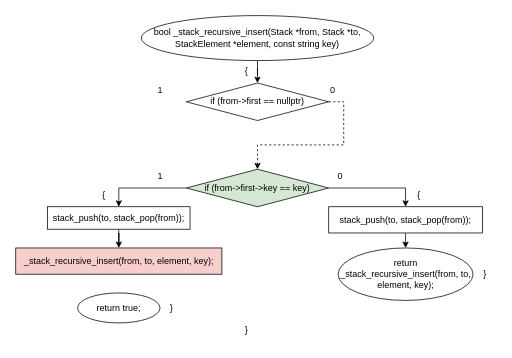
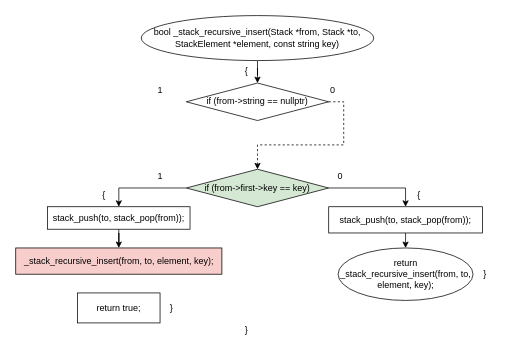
  <mxCell id="0" />
  <mxCell id="1" parent="0" />
  <mxCell id="2" value="" style="edgeStyle=orthogonalEdgeStyle;rounded=0;orthogonalLoop=1;jettySize=auto;html=1;" parent="1" source="3" target="5" edge="1"><mxGeometry relative="1" as="geometry" /></mxCell>
  <mxCell id="3" value="bool _stack_recursive_insert(Stack *from, Stack *to, StackElement *element, const string key)" style="ellipse;whiteSpace=wrap;html=1;" parent="1" vertex="1"><mxGeometry x="188" y="20" width="310" height="60" as="geometry" /></mxCell>
  <mxCell id="4" style="edgeStyle=orthogonalEdgeStyle;rounded=0;orthogonalLoop=1;jettySize=auto;html=1;exitX=1;exitY=0.5;exitDx=0;exitDy=0;entryX=0.5;entryY=0;entryDx=0;entryDy=0;dashed=1;" parent="1" source="5" target="10" edge="1"><mxGeometry relative="1" as="geometry" /></mxCell>
- <mxCell id="5" value="if (from-&amp;gt;first == nullptr)" style="rhombus;whiteSpace=wrap;html=1;" parent="1" vertex="1"><mxGeometry x="248" y="110" width="190" height="50" as="geometry" /></mxCell>
+ <mxCell id="5" value="if (from-&amp;gt;string == nullptr)" style="rhombus;whiteSpace=wrap;html=1;" parent="1" vertex="1"><mxGeometry x="248" y="110" width="190" height="50" as="geometry" /></mxCell>
  <mxCell id="6" value="{" style="text;html=1;align=center;verticalAlign=middle;resizable=0;points=[];autosize=1;strokeColor=none;fillColor=none;" parent="1" vertex="1"><mxGeometry x="313" y="80" width="30" height="30" as="geometry" /></mxCell>
  <mxCell id="7" value="1" style="text;html=1;align=center;verticalAlign=middle;resizable=0;points=[];autosize=1;strokeColor=none;fillColor=none;" parent="1" vertex="1"><mxGeometry x="198" y="105" width="30" height="30" as="geometry" /></mxCell>
  <mxCell id="8" style="edgeStyle=orthogonalEdgeStyle;rounded=0;orthogonalLoop=1;jettySize=auto;html=1;exitX=1;exitY=0.5;exitDx=0;exitDy=0;entryX=0.5;entryY=0;entryDx=0;entryDy=0;" edge="1" parent="1" source="10" target="21"><mxGeometry relative="1" as="geometry" /></mxCell>
  <mxCell id="9" style="edgeStyle=orthogonalEdgeStyle;rounded=0;orthogonalLoop=1;jettySize=auto;html=1;exitX=0;exitY=0.5;exitDx=0;exitDy=0;entryX=0.5;entryY=0;entryDx=0;entryDy=0;" edge="1" parent="1" source="10" target="15"><mxGeometry relative="1" as="geometry" /></mxCell>
  <mxCell id="10" value="if (from-&amp;gt;first-&amp;gt;key == key)" style="rhombus;whiteSpace=wrap;html=1;fillColor=#d5e8d4;" parent="1" vertex="1"><mxGeometry x="248" y="225" width="190" height="50" as="geometry" /></mxCell>
- <mxCell id="11" value="return true;" style="ellipse;whiteSpace=wrap;html=1;" parent="1" vertex="1"><mxGeometry x="103" y="390" width="110" height="40" as="geometry" /></mxCell>
+ <mxCell id="11" value="return true;" style="whiteSpace=wrap;html=1;rounded=0;" parent="1" vertex="1"><mxGeometry x="103" y="390" width="110" height="40" as="geometry" /></mxCell>
  <mxCell id="12" value="1" style="text;html=1;align=center;verticalAlign=middle;resizable=0;points=[];autosize=1;strokeColor=none;fillColor=none;" parent="1" vertex="1"><mxGeometry x="198" y="220" width="30" height="30" as="geometry" /></mxCell>
  <mxCell id="13" value="0" style="text;html=1;align=center;verticalAlign=middle;resizable=0;points=[];autosize=1;strokeColor=none;fillColor=none;" parent="1" vertex="1"><mxGeometry x="428" y="105" width="30" height="30" as="geometry" /></mxCell>
  <mxCell id="14" value="" style="edgeStyle=orthogonalEdgeStyle;rounded=0;orthogonalLoop=1;jettySize=auto;html=1;" parent="1" source="15" target="16" edge="1"><mxGeometry relative="1" as="geometry" /></mxCell>
  <mxCell id="15" value="stack_push(to, stack_pop(from));" style="whiteSpace=wrap;html=1;" parent="1" vertex="1"><mxGeometry x="63" y="275" width="190" height="30" as="geometry" /></mxCell>
  <mxCell id="16" value="_stack_recursive_insert(from, to, element, key);" style="whiteSpace=wrap;html=1;fillColor=#f8cecc;" parent="1" vertex="1"><mxGeometry x="20.5" y="330" width="275" height="35" as="geometry" /></mxCell>
  <mxCell id="17" value="}" style="text;html=1;align=center;verticalAlign=middle;resizable=0;points=[];autosize=1;strokeColor=none;fillColor=none;" parent="1" vertex="1"><mxGeometry x="213" y="395" width="30" height="30" as="geometry" /></mxCell>
  <mxCell id="18" value="0" style="text;html=1;align=center;verticalAlign=middle;resizable=0;points=[];autosize=1;strokeColor=none;fillColor=none;" parent="1" vertex="1"><mxGeometry x="438" y="220" width="30" height="30" as="geometry" /></mxCell>
  <mxCell id="19" value="{" style="text;html=1;align=center;verticalAlign=middle;resizable=0;points=[];autosize=1;strokeColor=none;fillColor=none;" vertex="1" parent="1"><mxGeometry x="123" y="245" width="30" height="30" as="geometry" /></mxCell>
  <mxCell id="20" style="edgeStyle=orthogonalEdgeStyle;rounded=0;orthogonalLoop=1;jettySize=auto;html=1;exitX=0.5;exitY=1;exitDx=0;exitDy=0;entryX=0.5;entryY=0;entryDx=0;entryDy=0;" edge="1" parent="1" source="21" target="22"><mxGeometry relative="1" as="geometry" /></mxCell>
  <mxCell id="21" value="stack_push(to, stack_pop(from));" style="whiteSpace=wrap;html=1;" vertex="1" parent="1"><mxGeometry x="438" y="275" width="205" height="35" as="geometry" /></mxCell>
  <mxCell id="22" value="return _stack_recursive_insert(from, to, element, key);" style="ellipse;whiteSpace=wrap;html=1;" vertex="1" parent="1"><mxGeometry x="450.5" y="330" width="180" height="70" as="geometry" /></mxCell>
  <mxCell id="23" value="}" style="text;html=1;align=center;verticalAlign=middle;resizable=0;points=[];autosize=1;strokeColor=none;fillColor=none;" vertex="1" parent="1"><mxGeometry x="630.5" y="350" width="30" height="30" as="geometry" /></mxCell>
  <mxCell id="24" value="{" style="text;html=1;align=center;verticalAlign=middle;resizable=0;points=[];autosize=1;strokeColor=none;fillColor=none;" vertex="1" parent="1"><mxGeometry x="543" y="245" width="30" height="30" as="geometry" /></mxCell>
  <mxCell id="25" value="}" style="text;html=1;align=center;verticalAlign=middle;resizable=0;points=[];autosize=1;strokeColor=none;fillColor=none;" vertex="1" parent="1"><mxGeometry x="313" y="425" width="30" height="30" as="geometry" /></mxCell>
